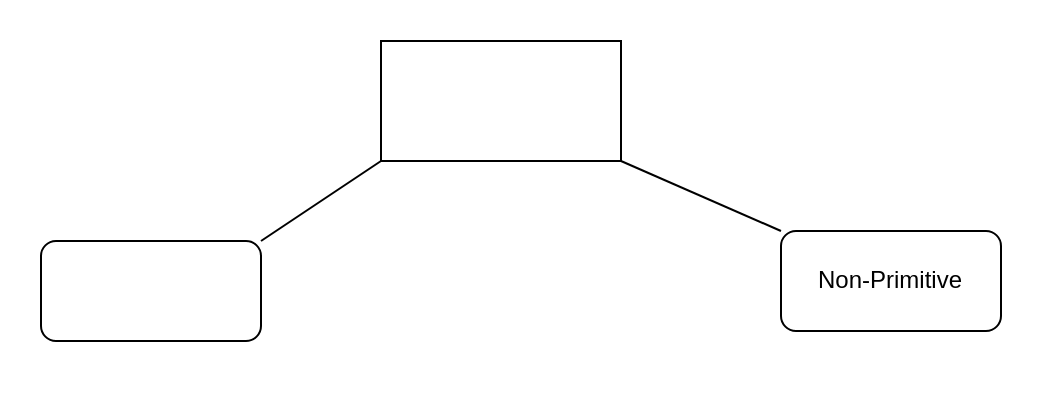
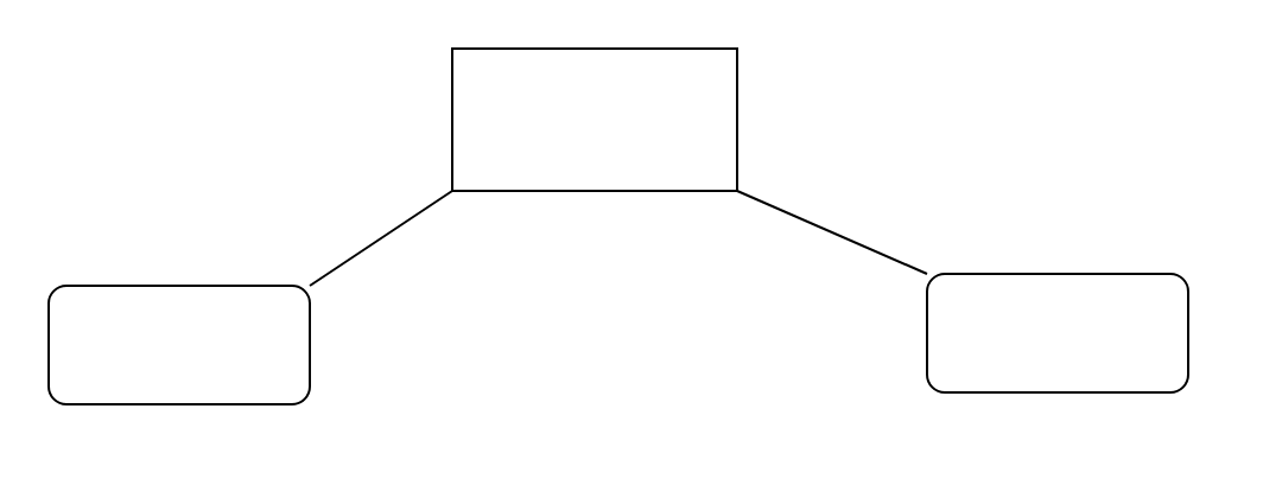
  <mxCell id="0" />
  <mxCell id="1" parent="0" />
  <mxCell id="2" value="" style="group" vertex="1" connectable="0" parent="1"><mxGeometry x="190" y="20" width="120" height="60" as="geometry" /></mxCell>
  <mxCell id="3" value="" style="rounded=0;whiteSpace=wrap;html=1;" vertex="1" parent="2"><mxGeometry width="120" height="60" as="geometry" /></mxCell>
  <mxCell id="4" value="" style="group" vertex="1" connectable="0" parent="1"><mxGeometry x="20" y="120" width="120" height="60" as="geometry" /></mxCell>
  <mxCell id="5" value="" style="group" vertex="1" connectable="0" parent="4"><mxGeometry width="110" height="50" as="geometry" /></mxCell>
  <mxCell id="6" value="" style="rounded=1;whiteSpace=wrap;html=1;" vertex="1" parent="5"><mxGeometry width="110" height="50" as="geometry" /></mxCell>
  <mxCell id="7" value="" style="group" vertex="1" connectable="0" parent="1"><mxGeometry x="390" y="115" width="120" height="60" as="geometry" /></mxCell>
  <mxCell id="8" value="" style="group" vertex="1" connectable="0" parent="7"><mxGeometry width="110" height="50" as="geometry" /></mxCell>
  <mxCell id="9" value="" style="rounded=1;whiteSpace=wrap;html=1;" vertex="1" parent="8"><mxGeometry width="110" height="50" as="geometry" /></mxCell>
- <mxCell id="10" value="Non-Primitive" style="text;strokeColor=none;align=center;fillColor=none;html=1;verticalAlign=middle;whiteSpace=wrap;rounded=0;" vertex="1" parent="8"><mxGeometry x="15" y="10" width="80" height="30" as="geometry" /></mxCell>
  <mxCell id="11" value="" style="endArrow=none;html=1;entryX=0;entryY=1;entryDx=0;entryDy=0;exitX=1;exitY=0;exitDx=0;exitDy=0;" edge="1" parent="1" source="6" target="3"><mxGeometry width="50" height="50" relative="1" as="geometry"><mxPoint x="210" y="140" as="sourcePoint" /><mxPoint x="180" y="70" as="targetPoint" /></mxGeometry></mxCell>
  <mxCell id="12" value="" style="endArrow=none;html=1;entryX=1;entryY=1;entryDx=0;entryDy=0;exitX=0;exitY=0;exitDx=0;exitDy=0;" edge="1" parent="1" source="9" target="3"><mxGeometry width="50" height="50" relative="1" as="geometry"><mxPoint x="140" y="130" as="sourcePoint" /><mxPoint x="200" y="90" as="targetPoint" /></mxGeometry></mxCell>
